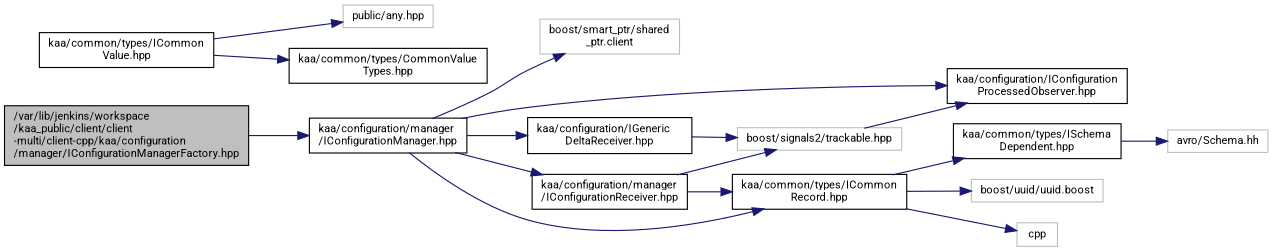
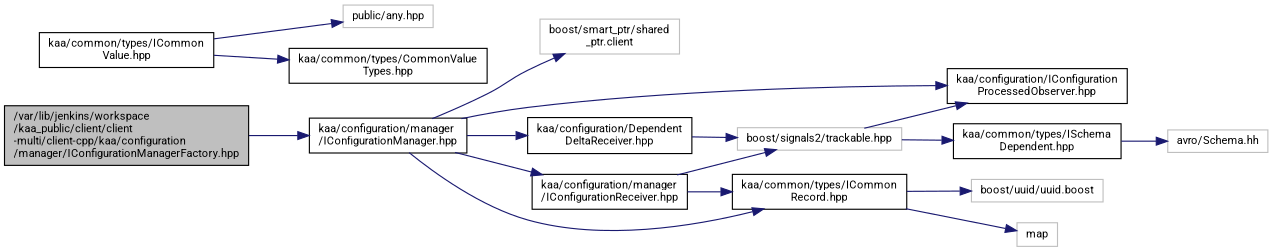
  digraph {
    fontname=Roboto
    rankdir=LR
    node [color=black fontname=Roboto fontsize=10 shape=record]
    edge [color=midnightblue fontname=Roboto fontsize=10 labelfontname=FreeSans labelfontsize=10 style=solid]
    n1 [fillcolor=grey75 fontcolor=black height=0.2 label="/var/lib/jenkins/workspace\l/kaa_public/client/client\l-multi/client-cpp/kaa/configuration\l/manager/IConfigurationManagerFactory.hpp" style=filled width=0.4]
    n2 [height=0.2 label="kaa/configuration/manager\l/IConfigurationManager.hpp" width=0.4]
    n3 [color=grey75 height=0.2 label="boost/smart_ptr/shared\l_ptr.client" width=0.4]
-   n4 [height=0.2 label="kaa/configuration/IGeneric\lDeltaReceiver.hpp" width=0.4]
+   n4 [height=0.2 label="kaa/configuration/Dependent\lDeltaReceiver.hpp" width=0.4]
    n5 [height=0.2 label="kaa/configuration/IConfiguration\lProcessedObserver.hpp" width=0.4]
    n6 [height=0.2 label="kaa/configuration/manager\l/IConfigurationReceiver.hpp" width=0.4]
    n7 [height=0.2 label="kaa/common/types/ICommon\lRecord.hpp" width=0.4]
    n8 [color=grey75 height=0.2 label="boost/signals2/trackable.hpp" width=0.4]
    n9 [height=0.2 label="kaa/common/types/ISchema\lDependent.hpp" width=0.4]
    n10 [color=grey75 height=0.2 label="boost/uuid/uuid.boost" width=0.4]
-   n11 [color=grey75 height=0.2 label=cpp width=0.4]
+   n11 [color=grey75 height=0.2 label=map width=0.4]
    n12 [color=grey75 height=0.2 label="avro/Schema.hh" width=0.4]
    n13 [height=0.2 label="kaa/common/types/ICommon\lValue.hpp" width=0.4]
    n14 [color=grey75 height=0.2 label="public/any.hpp" width=0.4]
    n15 [height=0.2 label="kaa/common/types/CommonValue\lTypes.hpp" width=0.4]
    n1 -> n2
    n2 -> n3
    n2 -> n4
    n2 -> n5
    n2 -> n6
    n2 -> n7
    n4 -> n8
    n6 -> n7
    n6 -> n8
-   n7 -> n9
+   n8 -> n9
    n7 -> n10
    n7 -> n11
    n8 -> n5
    n9 -> n12
    n13 -> n14
    n13 -> n15
  }
